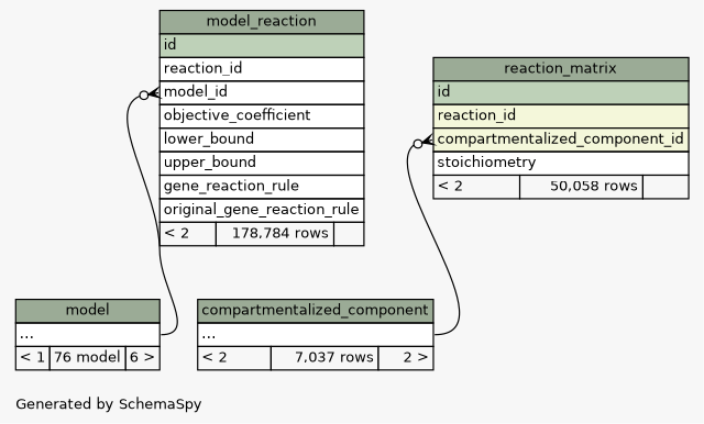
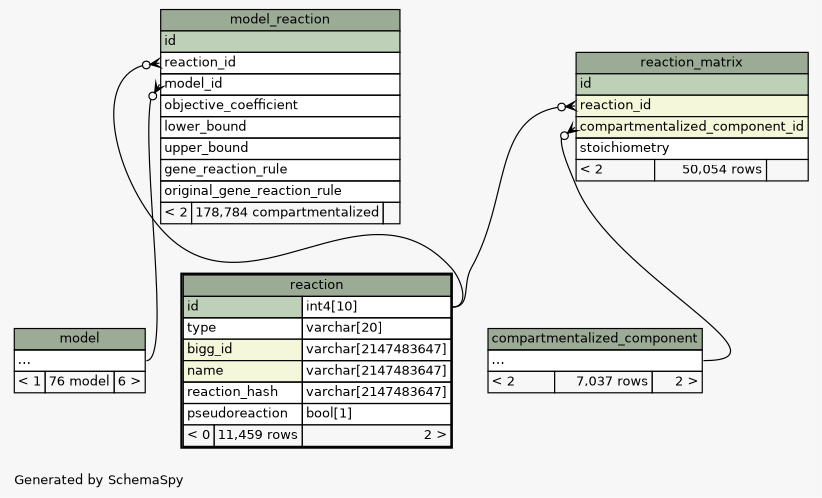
  digraph {
    bgcolor="#f7f7f7"
    fontname=Helvetica
    fontsize=11
    label="\nGenerated by SchemaSpy"
    labeljust=l
    nodesep=0.18
    rankdir=TB
    ranksep=0.46
    node [fontname=Helvetica fontsize=11 shape=plaintext]
    edge [arrowhead=none arrowsize=0.8 arrowtail=crowodot dir=back headport="elipses:e" tailport="reaction_id:w"]
-   n1 [label=<     <TABLE BORDER="0" CELLBORDER="1" CELLSPACING="0" BGCOLOR="#ffffff">       <TR><TD COLSPAN="3" BGCOLOR="#9bab96" ALIGN="CENTER">model_reaction</TD></TR>       <TR><TD PORT="id" COLSPAN="3" BGCOLOR="#bed1b8" ALIGN="LEFT">id</TD></TR>       <TR><TD PORT="reaction_id" COLSPAN="3" ALIGN="LEFT">reaction_id</TD></TR>       <TR><TD PORT="model_id" COLSPAN="3" ALIGN="LEFT">model_id</TD></TR>       <TR><TD PORT="objective_coefficient" COLSPAN="3" ALIGN="LEFT">objective_coefficient</TD></TR>       <TR><TD PORT="lower_bound" COLSPAN="3" ALIGN="LEFT">lower_bound</TD></TR>       <TR><TD PORT="upper_bound" COLSPAN="3" ALIGN="LEFT">upper_bound</TD></TR>       <TR><TD PORT="gene_reaction_rule" COLSPAN="3" ALIGN="LEFT">gene_reaction_rule</TD></TR>       <TR><TD PORT="original_gene_reaction_rule" COLSPAN="3" ALIGN="LEFT">original_gene_reaction_rule</TD></TR>       <TR><TD ALIGN="LEFT" BGCOLOR="#f7f7f7">&lt; 2</TD><TD ALIGN="RIGHT" BGCOLOR="#f7f7f7">178,784 rows</TD><TD ALIGN="RIGHT" BGCOLOR="#f7f7f7">  </TD></TR>     </TABLE>>]
+   n1 [label=<     <TABLE BORDER="0" CELLBORDER="1" CELLSPACING="0" BGCOLOR="#ffffff">       <TR><TD COLSPAN="3" BGCOLOR="#9bab96" ALIGN="CENTER">model_reaction</TD></TR>       <TR><TD PORT="id" COLSPAN="3" BGCOLOR="#bed1b8" ALIGN="LEFT">id</TD></TR>       <TR><TD PORT="reaction_id" COLSPAN="3" ALIGN="LEFT">reaction_id</TD></TR>       <TR><TD PORT="model_id" COLSPAN="3" ALIGN="LEFT">model_id</TD></TR>       <TR><TD PORT="objective_coefficient" COLSPAN="3" ALIGN="LEFT">objective_coefficient</TD></TR>       <TR><TD PORT="lower_bound" COLSPAN="3" ALIGN="LEFT">lower_bound</TD></TR>       <TR><TD PORT="upper_bound" COLSPAN="3" ALIGN="LEFT">upper_bound</TD></TR>       <TR><TD PORT="gene_reaction_rule" COLSPAN="3" ALIGN="LEFT">gene_reaction_rule</TD></TR>       <TR><TD PORT="original_gene_reaction_rule" COLSPAN="3" ALIGN="LEFT">original_gene_reaction_rule</TD></TR>       <TR><TD ALIGN="LEFT" BGCOLOR="#f7f7f7">&lt; 2</TD><TD ALIGN="RIGHT" BGCOLOR="#f7f7f7">178,784 compartmentalized</TD><TD ALIGN="RIGHT" BGCOLOR="#f7f7f7">  </TD></TR>     </TABLE>>]
    n2 [label=<     <TABLE BORDER="0" CELLBORDER="1" CELLSPACING="0" BGCOLOR="#ffffff">       <TR><TD COLSPAN="3" BGCOLOR="#9bab96" ALIGN="CENTER">model</TD></TR>       <TR><TD PORT="elipses" COLSPAN="3" ALIGN="LEFT">...</TD></TR>       <TR><TD ALIGN="LEFT" BGCOLOR="#f7f7f7">&lt; 1</TD><TD ALIGN="RIGHT" BGCOLOR="#f7f7f7">76 model</TD><TD ALIGN="RIGHT" BGCOLOR="#f7f7f7">6 &gt;</TD></TR>     </TABLE>>]
-   n4 [label=<     <TABLE BORDER="0" CELLBORDER="1" CELLSPACING="0" BGCOLOR="#ffffff">       <TR><TD COLSPAN="3" BGCOLOR="#9bab96" ALIGN="CENTER">reaction_matrix</TD></TR>       <TR><TD PORT="id" COLSPAN="3" BGCOLOR="#bed1b8" ALIGN="LEFT">id</TD></TR>       <TR><TD PORT="reaction_id" COLSPAN="3" BGCOLOR="#f4f7da" ALIGN="LEFT">reaction_id</TD></TR>       <TR><TD PORT="compartmentalized_component_id" COLSPAN="3" BGCOLOR="#f4f7da" ALIGN="LEFT">compartmentalized_component_id</TD></TR>       <TR><TD PORT="stoichiometry" COLSPAN="3" ALIGN="LEFT">stoichiometry</TD></TR>       <TR><TD ALIGN="LEFT" BGCOLOR="#f7f7f7">&lt; 2</TD><TD ALIGN="RIGHT" BGCOLOR="#f7f7f7">50,058 rows</TD><TD ALIGN="RIGHT" BGCOLOR="#f7f7f7">  </TD></TR>     </TABLE>>]
+   n3 [label=<     <TABLE BORDER="2" CELLBORDER="1" CELLSPACING="0" BGCOLOR="#ffffff">       <TR><TD COLSPAN="3" BGCOLOR="#9bab96" ALIGN="CENTER">reaction</TD></TR>       <TR><TD PORT="id" COLSPAN="2" BGCOLOR="#bed1b8" ALIGN="LEFT">id</TD><TD PORT="id.type" ALIGN="LEFT">int4[10]</TD></TR>       <TR><TD PORT="type" COLSPAN="2" ALIGN="LEFT">type</TD><TD PORT="type.type" ALIGN="LEFT">varchar[20]</TD></TR>       <TR><TD PORT="bigg_id" COLSPAN="2" BGCOLOR="#f4f7da" ALIGN="LEFT">bigg_id</TD><TD PORT="bigg_id.type" ALIGN="LEFT">varchar[2147483647]</TD></TR>       <TR><TD PORT="name" COLSPAN="2" BGCOLOR="#f4f7da" ALIGN="LEFT">name</TD><TD PORT="name.type" ALIGN="LEFT">varchar[2147483647]</TD></TR>       <TR><TD PORT="reaction_hash" COLSPAN="2" ALIGN="LEFT">reaction_hash</TD><TD PORT="reaction_hash.type" ALIGN="LEFT">varchar[2147483647]</TD></TR>       <TR><TD PORT="pseudoreaction" COLSPAN="2" ALIGN="LEFT">pseudoreaction</TD><TD PORT="pseudoreaction.type" ALIGN="LEFT">bool[1]</TD></TR>       <TR><TD ALIGN="LEFT" BGCOLOR="#f7f7f7">&lt; 0</TD><TD ALIGN="RIGHT" BGCOLOR="#f7f7f7">11,459 rows</TD><TD ALIGN="RIGHT" BGCOLOR="#f7f7f7">2 &gt;</TD></TR>     </TABLE>>]
+   n4 [label=<     <TABLE BORDER="0" CELLBORDER="1" CELLSPACING="0" BGCOLOR="#ffffff">       <TR><TD COLSPAN="3" BGCOLOR="#9bab96" ALIGN="CENTER">reaction_matrix</TD></TR>       <TR><TD PORT="id" COLSPAN="3" BGCOLOR="#bed1b8" ALIGN="LEFT">id</TD></TR>       <TR><TD PORT="reaction_id" COLSPAN="3" BGCOLOR="#f4f7da" ALIGN="LEFT">reaction_id</TD></TR>       <TR><TD PORT="compartmentalized_component_id" COLSPAN="3" BGCOLOR="#f4f7da" ALIGN="LEFT">compartmentalized_component_id</TD></TR>       <TR><TD PORT="stoichiometry" COLSPAN="3" ALIGN="LEFT">stoichiometry</TD></TR>       <TR><TD ALIGN="LEFT" BGCOLOR="#f7f7f7">&lt; 2</TD><TD ALIGN="RIGHT" BGCOLOR="#f7f7f7">50,054 rows</TD><TD ALIGN="RIGHT" BGCOLOR="#f7f7f7">  </TD></TR>     </TABLE>>]
    n5 [label=<     <TABLE BORDER="0" CELLBORDER="1" CELLSPACING="0" BGCOLOR="#ffffff">       <TR><TD COLSPAN="3" BGCOLOR="#9bab96" ALIGN="CENTER">compartmentalized_component</TD></TR>       <TR><TD PORT="elipses" COLSPAN="3" ALIGN="LEFT">...</TD></TR>       <TR><TD ALIGN="LEFT" BGCOLOR="#f7f7f7">&lt; 2</TD><TD ALIGN="RIGHT" BGCOLOR="#f7f7f7">7,037 rows</TD><TD ALIGN="RIGHT" BGCOLOR="#f7f7f7">2 &gt;</TD></TR>     </TABLE>>]
    n1 -> n2 [tailport="model_id:w"]
+   n1 -> n3 [headport="id.type:e"]
+   n4 -> n3 [headport="id.type:e"]
    n4 -> n5 [tailport="compartmentalized_component_id:w"]
  }
